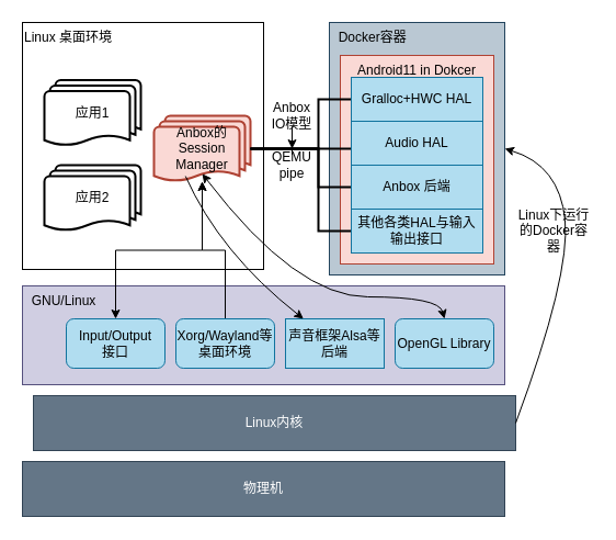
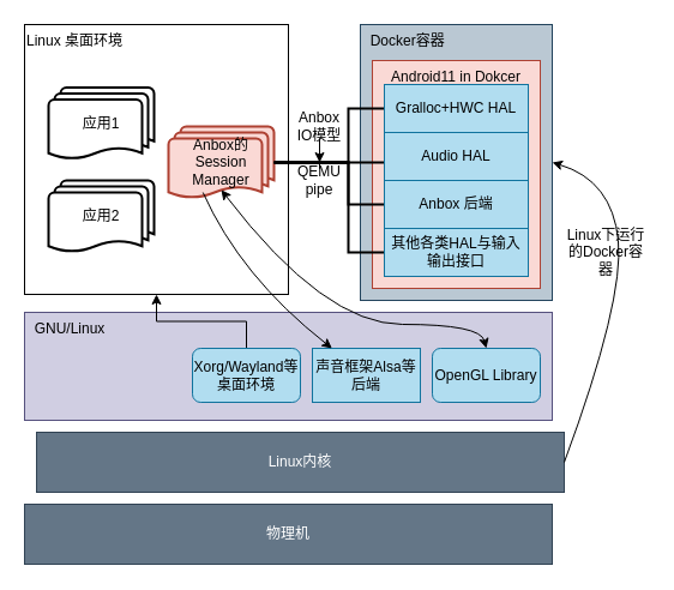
  <mxCell id="0" />
  <mxCell id="1" parent="0" />
  <mxCell id="2" value="Linux内核" style="rounded=0;whiteSpace=wrap;html=1;fillColor=#647687;fontColor=#ffffff;strokeColor=#314354;align=center;horizontal=1;verticalAlign=middle;" vertex="1" parent="1"><mxGeometry x="30" y="360" width="440" height="50" as="geometry" /></mxCell>
  <mxCell id="3" value="物理机" style="rounded=0;whiteSpace=wrap;html=1;fillColor=#647687;fontColor=#ffffff;strokeColor=#314354;" vertex="1" parent="1"><mxGeometry x="20" y="420" width="440" height="50" as="geometry" /></mxCell>
  <mxCell id="4" value="&amp;nbsp; GNU/Linux" style="rounded=0;whiteSpace=wrap;html=1;fillColor=#d0cee2;strokeColor=#56517e;align=left;verticalAlign=top;" vertex="1" parent="1"><mxGeometry x="20" y="260" width="440" height="90" as="geometry" /></mxCell>
  <mxCell id="5" value="Linux 桌面环境" style="rounded=0;whiteSpace=wrap;html=1;align=left;verticalAlign=top;" vertex="1" parent="1"><mxGeometry x="20" y="20" width="220" height="225" as="geometry" /></mxCell>
  <mxCell id="6" value="应用1" style="strokeWidth=2;html=1;shape=mxgraph.flowchart.multi-document;whiteSpace=wrap;" vertex="1" parent="1"><mxGeometry x="40" y="72.5" width="88" height="60" as="geometry" /></mxCell>
  <mxCell id="7" value="应用2" style="strokeWidth=2;html=1;shape=mxgraph.flowchart.multi-document;whiteSpace=wrap;" vertex="1" parent="1"><mxGeometry x="40" y="150" width="88" height="60" as="geometry" /></mxCell>
  <mxCell id="8" value="&amp;nbsp; Docker容器" style="rounded=0;whiteSpace=wrap;html=1;fillColor=#bac8d3;strokeColor=#23445d;align=left;verticalAlign=top;" vertex="1" parent="1"><mxGeometry x="300" y="20" width="160" height="230" as="geometry" /></mxCell>
  <mxCell id="9" value="Android11 in Dokcer" style="rounded=0;whiteSpace=wrap;html=1;fillColor=#fad9d5;strokeColor=#ae4132;verticalAlign=top;" vertex="1" parent="1"><mxGeometry x="310" y="50" width="140" height="190" as="geometry" /></mxCell>
  <mxCell id="10" value="OpenGL Library" style="rounded=1;whiteSpace=wrap;html=1;fillColor=#b1ddf0;strokeColor=#10739e;" vertex="1" parent="1"><mxGeometry x="360" y="290" width="90" height="45" as="geometry" /></mxCell>
  <mxCell id="11" value="声音框架Alsa等后端" style="whiteSpace=wrap;html=1;fillColor=#b1ddf0;strokeColor=#10739e;rounded=0;" vertex="1" parent="1"><mxGeometry x="260" y="290" width="90" height="45" as="geometry" /></mxCell>
- <mxCell id="12" style="edgeStyle=orthogonalEdgeStyle;rounded=0;orthogonalLoop=1;jettySize=auto;html=1;startArrow=none;startFill=0;endArrow=classic;endFill=1;strokeWidth=1;" edge="1" parent="1" source="13" target="15"><mxGeometry relative="1" as="geometry" /></mxCell>
+ <mxCell id="12" style="edgeStyle=orthogonalEdgeStyle;rounded=0;orthogonalLoop=1;jettySize=auto;html=1;startArrow=none;startFill=0;endArrow=classic;endFill=1;strokeWidth=1;" edge="1" parent="1" source="13" target="5"><mxGeometry relative="1" as="geometry" /></mxCell>
  <mxCell id="13" value="&lt;span style=&quot;text-align: left;&quot;&gt;Xorg/Wayland等桌面环境&lt;/span&gt;" style="rounded=1;whiteSpace=wrap;html=1;fillColor=#b1ddf0;strokeColor=#10739e;" vertex="1" parent="1"><mxGeometry x="160" y="290" width="90" height="45" as="geometry" /></mxCell>
- <mxCell id="14" style="edgeStyle=orthogonalEdgeStyle;rounded=0;orthogonalLoop=1;jettySize=auto;html=1;startArrow=classic;startFill=1;endArrow=classic;endFill=1;strokeWidth=1;" edge="1" parent="1" source="15" target="22"><mxGeometry relative="1" as="geometry" /></mxCell>
  <mxCell id="15" value="Anbox的Session Manager" style="strokeWidth=2;html=1;shape=mxgraph.flowchart.multi-document;whiteSpace=wrap;fillColor=#fad9d5;strokeColor=#ae4132;" vertex="1" parent="1"><mxGeometry x="140" y="105" width="88" height="60" as="geometry" /></mxCell>
  <mxCell id="16" style="edgeStyle=orthogonalEdgeStyle;rounded=0;orthogonalLoop=1;jettySize=auto;html=1;startArrow=none;startFill=0;endArrow=none;endFill=0;strokeWidth=2;" edge="1" parent="1" source="17" target="15"><mxGeometry relative="1" as="geometry"><Array as="points"><mxPoint x="290" y="170" /><mxPoint x="290" y="135" /></Array></mxGeometry></mxCell>
  <mxCell id="17" value="Anbox 后端" style="rounded=0;whiteSpace=wrap;html=1;fillColor=#b1ddf0;strokeColor=#10739e;" vertex="1" parent="1"><mxGeometry x="320" y="150" width="120" height="40" as="geometry" /></mxCell>
  <mxCell id="18" style="edgeStyle=orthogonalEdgeStyle;rounded=0;orthogonalLoop=1;jettySize=auto;html=1;entryX=1;entryY=0.5;entryDx=0;entryDy=0;entryPerimeter=0;startArrow=none;startFill=0;endArrow=none;endFill=0;strokeWidth=2;" edge="1" parent="1" source="19" target="15"><mxGeometry relative="1" as="geometry"><Array as="points"><mxPoint x="280" y="135" /><mxPoint x="280" y="135" /></Array></mxGeometry></mxCell>
  <mxCell id="19" value="Audio HAL" style="rounded=0;whiteSpace=wrap;html=1;fillColor=#b1ddf0;strokeColor=#10739e;" vertex="1" parent="1"><mxGeometry x="320" y="110" width="120" height="40" as="geometry" /></mxCell>
  <mxCell id="20" style="edgeStyle=orthogonalEdgeStyle;rounded=0;orthogonalLoop=1;jettySize=auto;html=1;startArrow=none;startFill=0;endArrow=none;endFill=0;strokeWidth=2;" edge="1" parent="1" source="21" target="15"><mxGeometry relative="1" as="geometry"><Array as="points"><mxPoint x="290" y="90" /><mxPoint x="290" y="135" /></Array></mxGeometry></mxCell>
  <mxCell id="21" value="Gralloc+HWC HAL" style="rounded=0;whiteSpace=wrap;html=1;fillColor=#b1ddf0;strokeColor=#10739e;" vertex="1" parent="1"><mxGeometry x="320" y="70" width="120" height="40" as="geometry" /></mxCell>
- <mxCell id="22" value="Input/Output&lt;br&gt;接口" style="rounded=1;whiteSpace=wrap;html=1;fillColor=#b1ddf0;strokeColor=#10739e;" vertex="1" parent="1"><mxGeometry x="60" y="290" width="90" height="45" as="geometry" /></mxCell>
  <mxCell id="23" style="edgeStyle=orthogonalEdgeStyle;rounded=0;orthogonalLoop=1;jettySize=auto;html=1;entryX=1;entryY=0.5;entryDx=0;entryDy=0;entryPerimeter=0;startArrow=none;startFill=0;endArrow=none;endFill=0;strokeWidth=2;" edge="1" parent="1" source="24" target="15"><mxGeometry relative="1" as="geometry"><Array as="points"><mxPoint x="290" y="210" /><mxPoint x="290" y="135" /></Array></mxGeometry></mxCell>
  <mxCell id="24" value="其他各类HAL与输入输出接口" style="rounded=0;whiteSpace=wrap;html=1;fillColor=#b1ddf0;strokeColor=#10739e;" vertex="1" parent="1"><mxGeometry x="320" y="190" width="120" height="40" as="geometry" /></mxCell>
  <mxCell id="25" value="" style="curved=1;endArrow=classic;html=1;rounded=0;strokeWidth=1;entryX=0.5;entryY=0;entryDx=0;entryDy=0;exitX=0.5;exitY=0.88;exitDx=0;exitDy=0;exitPerimeter=0;startArrow=classic;startFill=1;" edge="1" parent="1" source="15" target="10"><mxGeometry width="50" height="50" relative="1" as="geometry"><mxPoint x="230" y="150" as="sourcePoint" /><mxPoint x="280" y="100" as="targetPoint" /><Array as="points"><mxPoint x="270" y="270" /><mxPoint x="400" y="270" /></Array></mxGeometry></mxCell>
  <mxCell id="26" value="" style="curved=1;endArrow=classic;html=1;rounded=0;strokeWidth=1;exitX=0.327;exitY=0.917;exitDx=0;exitDy=0;exitPerimeter=0;" edge="1" parent="1" source="15" target="11"><mxGeometry width="50" height="50" relative="1" as="geometry"><mxPoint x="200" y="180" as="sourcePoint" /><mxPoint x="280" y="100" as="targetPoint" /><Array as="points"><mxPoint x="200" y="230" /></Array></mxGeometry></mxCell>
  <mxCell id="27" value="QEMU pipe" style="text;html=1;strokeColor=none;fillColor=none;align=center;verticalAlign=middle;whiteSpace=wrap;rounded=0;" vertex="1" parent="1"><mxGeometry x="236" y="135" width="60" height="30" as="geometry" /></mxCell>
  <mxCell id="28" value="" style="curved=1;endArrow=classic;html=1;rounded=0;strokeWidth=1;exitX=1;exitY=0.5;exitDx=0;exitDy=0;entryX=1;entryY=0.5;entryDx=0;entryDy=0;" edge="1" parent="1" source="2" target="8"><mxGeometry width="50" height="50" relative="1" as="geometry"><mxPoint x="230" y="280" as="sourcePoint" /><mxPoint x="280" y="230" as="targetPoint" /><Array as="points"><mxPoint x="520" y="250" /><mxPoint x="510" y="150" /></Array></mxGeometry></mxCell>
  <mxCell id="29" style="edgeStyle=orthogonalEdgeStyle;rounded=0;orthogonalLoop=1;jettySize=auto;html=1;startArrow=none;startFill=0;endArrow=classic;endFill=1;strokeWidth=1;" edge="1" parent="1" source="30" target="27"><mxGeometry relative="1" as="geometry" /></mxCell>
  <mxCell id="30" value="Anbox&lt;br&gt;IO模型" style="text;html=1;strokeColor=none;fillColor=none;align=center;verticalAlign=middle;whiteSpace=wrap;rounded=0;" vertex="1" parent="1"><mxGeometry x="236" y="90" width="60" height="30" as="geometry" /></mxCell>
  <mxCell id="31" value="Linux下运行的Docker容器" style="text;html=1;strokeColor=none;fillColor=none;align=center;verticalAlign=middle;whiteSpace=wrap;rounded=0;" vertex="1" parent="1"><mxGeometry x="470" y="195" width="70" height="30" as="geometry" /></mxCell>
